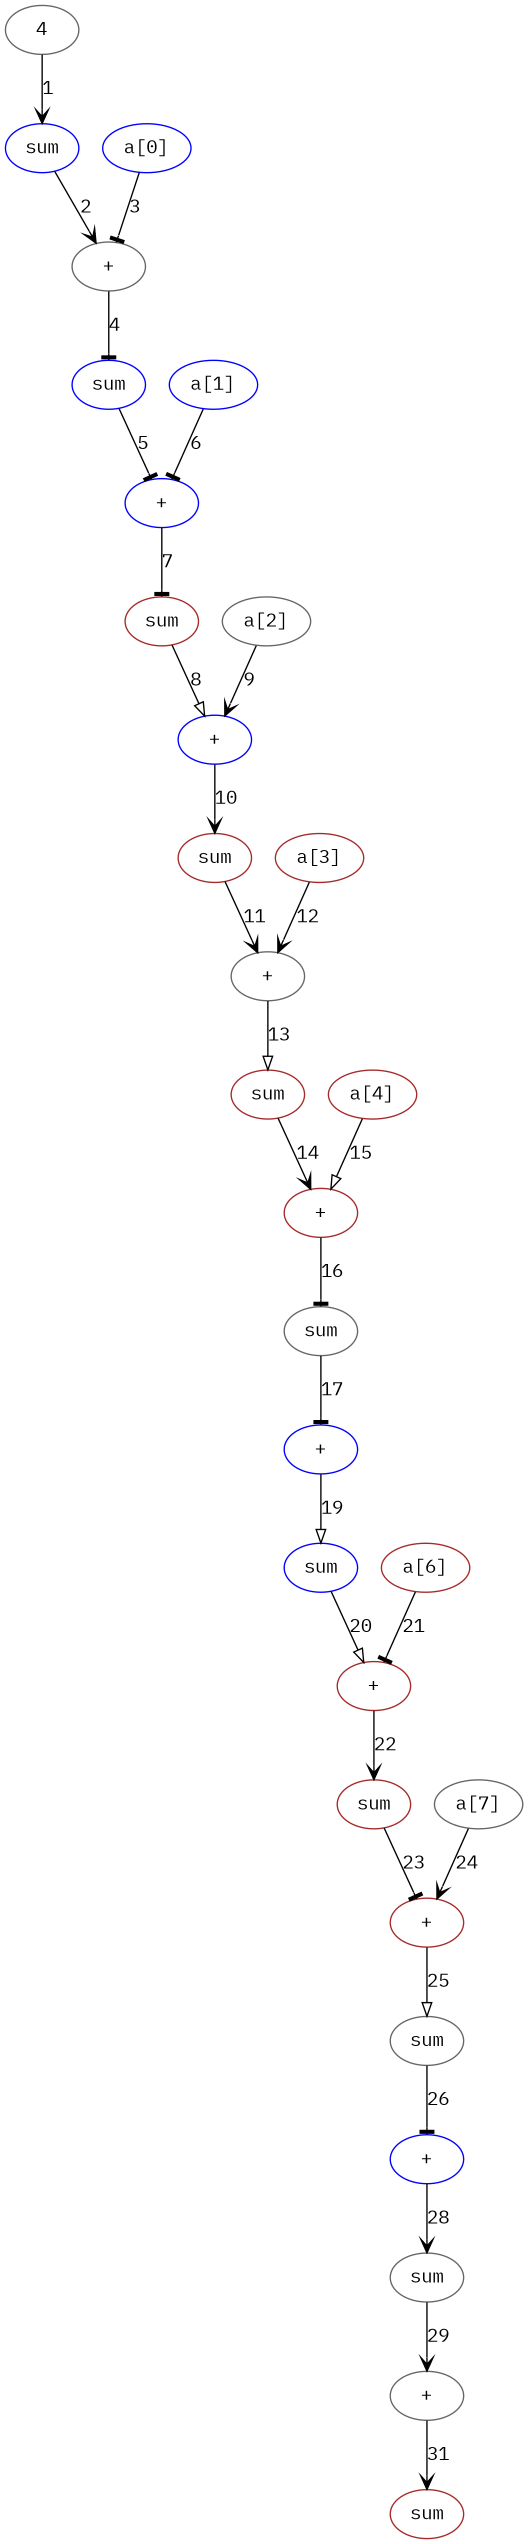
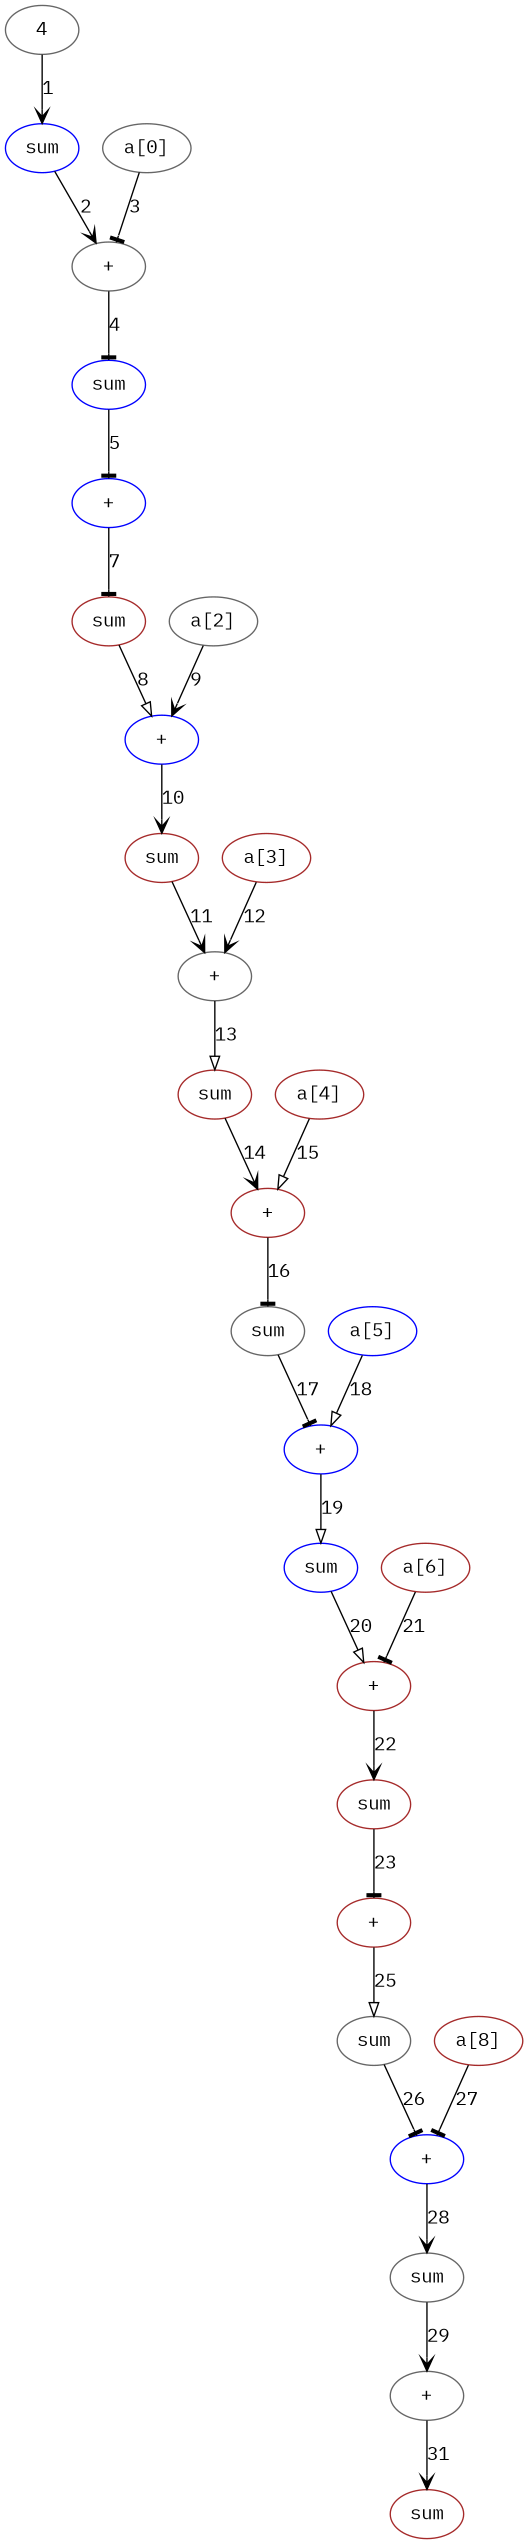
  digraph {
    fontname="IBM Plex Mono"
    node [att1=var color=brown fontname="IBM Plex Mono" att2=loc att3=int]
    edge [arrowhead=vee fontname="IBM Plex Mono"]
    n1 [att1=const color=gray40 label=4 att2="" att3=""]
    n2 [color=blue label=sum]
    n3 [att1=op color=gray40 label="+" att2="" att3=""]
    n4 [color=blue label=sum]
-   n5 [color=blue label="a[0]"]
+   n5 [color=gray40 label="a[0]"]
    n6 [att1=op color=blue label="+" att2="" att3=""]
    n7 [label=sum]
-   n8 [color=blue label="a[1]"]
    n9 [att1=op color=blue label="+" att2="" att3=""]
    n10 [label=sum]
    n11 [color=gray40 label="a[2]"]
    n12 [att1=op color=gray40 label="+" att2="" att3=""]
    n13 [label=sum]
    n14 [label="a[3]"]
    n15 [att1=op label="+" att2="" att3=""]
    n16 [color=gray40 label=sum]
    n17 [label="a[4]"]
    n18 [att1=op color=blue label="+" att2="" att3=""]
    n19 [color=blue label=sum]
+   n20 [color=blue label="a[5]"]
    n21 [att1=op label="+" att2="" att3=""]
    n22 [label=sum]
    n23 [label="a[6]"]
    n24 [att1=op label="+" att2="" att3=""]
    n25 [color=gray40 label=sum]
-   n26 [color=gray40 label="a[7]"]
    n27 [att1=op color=blue label="+" att2="" att3=""]
    n28 [color=gray40 label=sum]
+   n29 [label="a[8]"]
    n30 [att1=op color=gray40 label="+" att2="" att3=""]
    n31 [label=sum]
    n1 -> n2 [label=1 ord=1]
    n2 -> n3 [label=2 ord=2]
    n3 -> n4 [arrowhead=tee label=4 ord=4]
    n4 -> n6 [arrowhead=tee label=5 ord=5]
    n5 -> n3 [arrowhead=tee label=3 ord=3]
    n6 -> n7 [arrowhead=tee label=7 ord=7]
    n7 -> n9 [arrowhead=onormal label=8 ord=8]
-   n8 -> n6 [arrowhead=tee label=6 ord=6]
    n9 -> n10 [label=10 ord=10]
    n10 -> n12 [label=11 ord=11]
    n11 -> n9 [label=9 ord=9]
    n12 -> n13 [arrowhead=onormal label=13 ord=13]
    n13 -> n15 [label=14 ord=14]
    n14 -> n12 [label=12 ord=12]
    n15 -> n16 [arrowhead=tee label=16 ord=16]
    n16 -> n18 [arrowhead=tee label=17 ord=17]
    n17 -> n15 [arrowhead=onormal label=15 ord=15]
    n18 -> n19 [arrowhead=onormal label=19 ord=19]
    n19 -> n21 [arrowhead=onormal label=20 ord=20]
+   n20 -> n18 [arrowhead=onormal label=18 ord=18]
    n21 -> n22 [label=22 ord=22]
    n22 -> n24 [arrowhead=tee label=23 ord=23]
    n23 -> n21 [arrowhead=tee label=21 ord=21]
    n24 -> n25 [arrowhead=onormal label=25 ord=25]
    n25 -> n27 [arrowhead=tee label=26 ord=26]
-   n26 -> n24 [label=24 ord=24]
    n27 -> n28 [label=28 ord=28]
    n28 -> n30 [label=29 ord=29]
+   n29 -> n27 [arrowhead=tee label=27 ord=27]
    n30 -> n31 [label=31 ord=31]
  }
